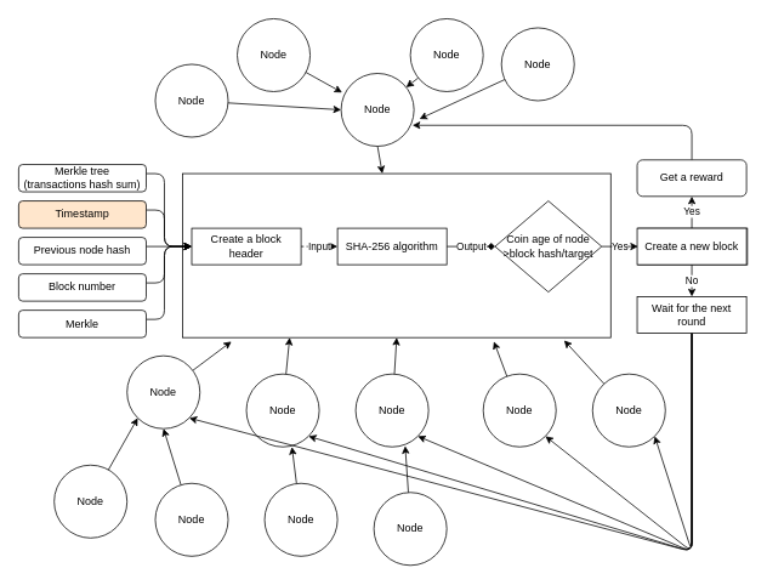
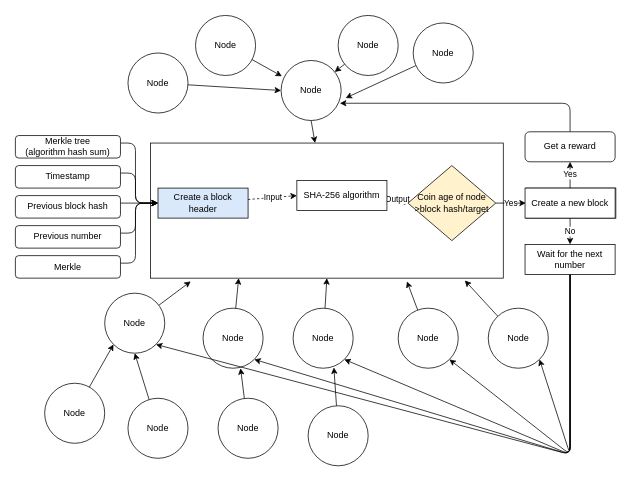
  <mxCell id="0" />
  <mxCell id="1" parent="0" />
  <mxCell id="2" value="" style="rounded=0;whiteSpace=wrap;html=1;" vertex="1" parent="1"><mxGeometry x="200" y="190" width="470" height="180" as="geometry" /></mxCell>
  <mxCell id="3" style="edgeStyle=none;html=1;exitX=1;exitY=0.5;exitDx=0;exitDy=0;" edge="1" parent="1"><mxGeometry relative="1" as="geometry"><mxPoint x="210" y="270" as="targetPoint" /><mxPoint x="160" y="190" as="sourcePoint" /><Array as="points"><mxPoint x="180" y="190" /><mxPoint x="180" y="270" /></Array></mxGeometry></mxCell>
- <mxCell id="4" value="Merkle tree &lt;br&gt;(transactions hash sum)" style="rounded=1;whiteSpace=wrap;html=1;" vertex="1" parent="1"><mxGeometry x="20" y="180" width="140" height="30" as="geometry" /></mxCell>
+ <mxCell id="4" value="Merkle tree &lt;br&gt;(algorithm hash sum)" style="rounded=1;whiteSpace=wrap;html=1;" vertex="1" parent="1"><mxGeometry x="20" y="180" width="140" height="30" as="geometry" /></mxCell>
  <mxCell id="5" style="edgeStyle=none;html=1;entryX=0;entryY=0.5;entryDx=0;entryDy=0;" edge="1" parent="1" target="14"><mxGeometry relative="1" as="geometry"><Array as="points"><mxPoint x="180" y="230" /><mxPoint x="180" y="270" /></Array><mxPoint x="160" y="230" as="sourcePoint" /></mxGeometry></mxCell>
- <mxCell id="6" value="Timestamp" style="rounded=1;whiteSpace=wrap;html=1;fillColor=#ffe6cc;" vertex="1" parent="1"><mxGeometry x="20" y="220" width="140" height="30" as="geometry" /></mxCell>
+ <mxCell id="6" value="Timestamp" style="rounded=1;whiteSpace=wrap;html=1;" vertex="1" parent="1"><mxGeometry x="20" y="220" width="140" height="30" as="geometry" /></mxCell>
  <mxCell id="7" style="edgeStyle=none;html=1;entryX=0;entryY=0.5;entryDx=0;entryDy=0;" edge="1" parent="1" target="14"><mxGeometry relative="1" as="geometry"><mxPoint x="160" y="270" as="sourcePoint" /></mxGeometry></mxCell>
- <mxCell id="8" value="Previous node hash" style="rounded=1;whiteSpace=wrap;html=1;" vertex="1" parent="1"><mxGeometry x="20" y="260" width="140" height="30" as="geometry" /></mxCell>
+ <mxCell id="8" value="Previous block hash" style="rounded=1;whiteSpace=wrap;html=1;" vertex="1" parent="1"><mxGeometry x="20" y="260" width="140" height="30" as="geometry" /></mxCell>
  <mxCell id="9" style="edgeStyle=none;html=1;exitX=1;exitY=0.5;exitDx=0;exitDy=0;" edge="1" parent="1"><mxGeometry relative="1" as="geometry"><mxPoint x="210" y="270" as="targetPoint" /><mxPoint x="160" y="310" as="sourcePoint" /><Array as="points"><mxPoint x="180" y="310" /><mxPoint x="180" y="270" /></Array></mxGeometry></mxCell>
- <mxCell id="10" value="Block number" style="rounded=1;whiteSpace=wrap;html=1;" vertex="1" parent="1"><mxGeometry x="20" y="300" width="140" height="30" as="geometry" /></mxCell>
+ <mxCell id="10" value="Previous number" style="rounded=1;whiteSpace=wrap;html=1;" vertex="1" parent="1"><mxGeometry x="20" y="300" width="140" height="30" as="geometry" /></mxCell>
  <mxCell id="11" style="edgeStyle=none;html=1;entryX=0;entryY=0.5;entryDx=0;entryDy=0;exitX=1;exitY=0.5;exitDx=0;exitDy=0;" edge="1" parent="1" target="14"><mxGeometry relative="1" as="geometry"><Array as="points"><mxPoint x="180" y="350" /><mxPoint x="180" y="270" /></Array><mxPoint x="160" y="350" as="sourcePoint" /></mxGeometry></mxCell>
  <mxCell id="12" value="Merkle" style="rounded=1;whiteSpace=wrap;html=1;" vertex="1" parent="1"><mxGeometry x="20" y="340" width="140" height="30" as="geometry" /></mxCell>
  <mxCell id="13" value="Input" style="edgeStyle=none;html=1;entryX=0;entryY=0.5;entryDx=0;entryDy=0;dashed=1;" edge="1" parent="1" source="14" target="16"><mxGeometry relative="1" as="geometry" /></mxCell>
- <mxCell id="14" value="Create a block header" style="rounded=0;whiteSpace=wrap;html=1;" vertex="1" parent="1"><mxGeometry x="210" y="250" width="120" height="40" as="geometry" /></mxCell>
+ <mxCell id="14" value="Create a block header" style="rounded=0;whiteSpace=wrap;html=1;fillColor=#dae8fc;" vertex="1" parent="1"><mxGeometry x="210" y="250" width="120" height="40" as="geometry" /></mxCell>
  <mxCell id="15" value="Output" style="edgeStyle=none;html=1;exitX=1;exitY=0.5;exitDx=0;exitDy=0;entryX=0;entryY=0.5;entryDx=0;entryDy=0;endArrow=diamond;" edge="1" parent="1" source="16" target="19"><mxGeometry relative="1" as="geometry" /></mxCell>
- <mxCell id="16" value="SHA-256 algorithm" style="rounded=0;whiteSpace=wrap;html=1;" vertex="1" parent="1"><mxGeometry x="370" y="250" width="120" height="40" as="geometry" /></mxCell>
+ <mxCell id="16" value="SHA-256 algorithm" style="rounded=0;whiteSpace=wrap;html=1;" vertex="1" parent="1"><mxGeometry x="395" y="240" width="120" height="40" as="geometry" /></mxCell>
  <mxCell id="17" value="Create a new block" style="rounded=0;whiteSpace=wrap;html=1;" vertex="1" parent="1"><mxGeometry x="700" y="250" width="120" height="40" as="geometry" /></mxCell>
  <mxCell id="18" value="Yes" style="edgeStyle=none;html=1;" edge="1" parent="1" source="19" target="17"><mxGeometry relative="1" as="geometry" /></mxCell>
- <mxCell id="19" value="Coin age of node &amp;gt;block hash/target" style="rhombus;whiteSpace=wrap;html=1;" vertex="1" parent="1"><mxGeometry x="543" y="220" width="117" height="100" as="geometry" /></mxCell>
+ <mxCell id="19" value="Coin age of node &amp;gt;block hash/target" style="rhombus;whiteSpace=wrap;html=1;fillColor=#fff2cc;" vertex="1" parent="1"><mxGeometry x="543" y="220" width="117" height="100" as="geometry" /></mxCell>
  <mxCell id="20" value="Yes" style="edgeStyle=none;html=1;" edge="1" parent="1" source="22" target="34"><mxGeometry relative="1" as="geometry" /></mxCell>
  <mxCell id="21" value="No" style="edgeStyle=none;html=1;exitX=0.5;exitY=1;exitDx=0;exitDy=0;entryX=0.5;entryY=0;entryDx=0;entryDy=0;" edge="1" parent="1" source="22" target="40"><mxGeometry relative="1" as="geometry" /></mxCell>
  <mxCell id="22" value="Create a new block" style="rounded=0;whiteSpace=wrap;html=1;" vertex="1" parent="1"><mxGeometry x="699" y="250" width="120" height="40" as="geometry" /></mxCell>
  <mxCell id="23" style="edgeStyle=none;html=1;entryX=0.114;entryY=1.024;entryDx=0;entryDy=0;entryPerimeter=0;" edge="1" parent="1" source="24" target="2"><mxGeometry relative="1" as="geometry" /></mxCell>
  <mxCell id="24" value="Node" style="ellipse;whiteSpace=wrap;html=1;aspect=fixed;" vertex="1" parent="1"><mxGeometry x="139" y="390" width="80" height="80" as="geometry" /></mxCell>
  <mxCell id="25" style="edgeStyle=none;html=1;entryX=0.5;entryY=1;entryDx=0;entryDy=0;" edge="1" parent="1" source="26" target="2"><mxGeometry relative="1" as="geometry" /></mxCell>
  <mxCell id="26" value="Node" style="ellipse;whiteSpace=wrap;html=1;aspect=fixed;" vertex="1" parent="1"><mxGeometry x="390" y="410" width="80" height="80" as="geometry" /></mxCell>
  <mxCell id="27" style="edgeStyle=none;html=1;entryX=0.727;entryY=1.024;entryDx=0;entryDy=0;entryPerimeter=0;" edge="1" parent="1" source="28" target="2"><mxGeometry relative="1" as="geometry" /></mxCell>
  <mxCell id="28" value="Node" style="ellipse;whiteSpace=wrap;html=1;aspect=fixed;" vertex="1" parent="1"><mxGeometry x="530" y="410" width="80" height="80" as="geometry" /></mxCell>
  <mxCell id="29" style="edgeStyle=none;html=1;entryX=0.891;entryY=1.017;entryDx=0;entryDy=0;entryPerimeter=0;" edge="1" parent="1" source="30" target="2"><mxGeometry relative="1" as="geometry" /></mxCell>
  <mxCell id="30" value="Node" style="ellipse;whiteSpace=wrap;html=1;aspect=fixed;" vertex="1" parent="1"><mxGeometry x="650" y="410" width="80" height="80" as="geometry" /></mxCell>
  <mxCell id="31" style="edgeStyle=none;html=1;entryX=0.25;entryY=1;entryDx=0;entryDy=0;" edge="1" parent="1" source="32" target="2"><mxGeometry relative="1" as="geometry" /></mxCell>
  <mxCell id="32" value="Node" style="ellipse;whiteSpace=wrap;html=1;aspect=fixed;" vertex="1" parent="1"><mxGeometry x="270" y="410" width="80" height="80" as="geometry" /></mxCell>
  <mxCell id="33" style="edgeStyle=none;html=1;entryX=0.979;entryY=0.712;entryDx=0;entryDy=0;entryPerimeter=0;" edge="1" parent="1" source="34" target="50"><mxGeometry relative="1" as="geometry"><Array as="points"><mxPoint x="759" y="137" /></Array></mxGeometry></mxCell>
  <mxCell id="34" value="Get a reward" style="whiteSpace=wrap;html=1;rounded=1;" vertex="1" parent="1"><mxGeometry x="699" y="175" width="120" height="40" as="geometry" /></mxCell>
  <mxCell id="35" style="edgeStyle=none;html=1;exitX=0.5;exitY=1;exitDx=0;exitDy=0;entryX=1;entryY=1;entryDx=0;entryDy=0;" edge="1" parent="1" source="40" target="30"><mxGeometry relative="1" as="geometry"><mxPoint x="710" y="515" as="targetPoint" /><Array as="points"><mxPoint x="759" y="605" /></Array></mxGeometry></mxCell>
  <mxCell id="36" style="edgeStyle=none;html=1;entryX=1;entryY=1;entryDx=0;entryDy=0;" edge="1" parent="1" source="40" target="28"><mxGeometry relative="1" as="geometry"><Array as="points"><mxPoint x="759" y="605" /></Array></mxGeometry></mxCell>
  <mxCell id="37" style="edgeStyle=none;html=1;entryX=1;entryY=1;entryDx=0;entryDy=0;" edge="1" parent="1" source="40" target="26"><mxGeometry relative="1" as="geometry"><Array as="points"><mxPoint x="759" y="605" /></Array></mxGeometry></mxCell>
  <mxCell id="38" style="edgeStyle=none;html=1;entryX=1;entryY=1;entryDx=0;entryDy=0;" edge="1" parent="1" source="40" target="32"><mxGeometry relative="1" as="geometry"><Array as="points"><mxPoint x="759" y="605" /></Array></mxGeometry></mxCell>
  <mxCell id="39" style="edgeStyle=none;html=1;entryX=1;entryY=1;entryDx=0;entryDy=0;" edge="1" parent="1" source="40" target="24"><mxGeometry relative="1" as="geometry"><Array as="points"><mxPoint x="759" y="605" /></Array></mxGeometry></mxCell>
- <mxCell id="40" value="Wait for the next round" style="rounded=0;whiteSpace=wrap;html=1;" vertex="1" parent="1"><mxGeometry x="699" y="325" width="120" height="40" as="geometry" /></mxCell>
+ <mxCell id="40" value="Wait for the next number" style="rounded=0;whiteSpace=wrap;html=1;" vertex="1" parent="1"><mxGeometry x="699" y="325" width="120" height="40" as="geometry" /></mxCell>
  <mxCell id="41" style="edgeStyle=none;html=1;entryX=0;entryY=1;entryDx=0;entryDy=0;" edge="1" parent="1" source="42" target="24"><mxGeometry relative="1" as="geometry" /></mxCell>
  <mxCell id="42" value="Node" style="ellipse;whiteSpace=wrap;html=1;aspect=fixed;" vertex="1" parent="1"><mxGeometry x="59" y="510" width="80" height="80" as="geometry" /></mxCell>
  <mxCell id="43" style="edgeStyle=none;html=1;entryX=0.5;entryY=1;entryDx=0;entryDy=0;" edge="1" parent="1" source="44" target="24"><mxGeometry relative="1" as="geometry" /></mxCell>
  <mxCell id="44" value="Node" style="ellipse;whiteSpace=wrap;html=1;aspect=fixed;" vertex="1" parent="1"><mxGeometry x="170" y="530" width="80" height="80" as="geometry" /></mxCell>
  <mxCell id="45" style="edgeStyle=none;html=1;" edge="1" parent="1" source="46"><mxGeometry relative="1" as="geometry"><mxPoint x="320" y="490" as="targetPoint" /></mxGeometry></mxCell>
  <mxCell id="46" value="Node" style="ellipse;whiteSpace=wrap;html=1;aspect=fixed;" vertex="1" parent="1"><mxGeometry x="290" y="530" width="80" height="80" as="geometry" /></mxCell>
  <mxCell id="47" style="edgeStyle=none;html=1;entryX=0.679;entryY=0.987;entryDx=0;entryDy=0;entryPerimeter=0;" edge="1" parent="1" source="48" target="26"><mxGeometry relative="1" as="geometry" /></mxCell>
  <mxCell id="48" value="Node" style="ellipse;whiteSpace=wrap;html=1;aspect=fixed;" vertex="1" parent="1"><mxGeometry x="410" y="540" width="80" height="80" as="geometry" /></mxCell>
  <mxCell id="49" style="edgeStyle=none;html=1;exitX=0.5;exitY=1;exitDx=0;exitDy=0;" edge="1" parent="1" source="50" target="2"><mxGeometry relative="1" as="geometry" /></mxCell>
  <mxCell id="50" value="Node" style="ellipse;whiteSpace=wrap;html=1;aspect=fixed;" vertex="1" parent="1"><mxGeometry x="374" y="80" width="80" height="80" as="geometry" /></mxCell>
  <mxCell id="51" style="edgeStyle=none;html=1;entryX=0;entryY=0.5;entryDx=0;entryDy=0;" edge="1" parent="1" source="52" target="50"><mxGeometry relative="1" as="geometry" /></mxCell>
  <mxCell id="52" value="Node" style="ellipse;whiteSpace=wrap;html=1;aspect=fixed;" vertex="1" parent="1"><mxGeometry x="170" y="70" width="80" height="80" as="geometry" /></mxCell>
  <mxCell id="53" style="edgeStyle=none;html=1;entryX=0.013;entryY=0.262;entryDx=0;entryDy=0;entryPerimeter=0;" edge="1" parent="1" source="54" target="50"><mxGeometry relative="1" as="geometry" /></mxCell>
  <mxCell id="54" value="Node" style="ellipse;whiteSpace=wrap;html=1;aspect=fixed;" vertex="1" parent="1"><mxGeometry x="260" width="80" height="80" as="geometry" y="20" /></mxCell>
  <mxCell id="55" style="edgeStyle=none;html=1;" edge="1" parent="1" source="56" target="50"><mxGeometry relative="1" as="geometry" /></mxCell>
  <mxCell id="56" value="Node" style="ellipse;whiteSpace=wrap;html=1;aspect=fixed;" vertex="1" parent="1"><mxGeometry x="450" width="80" height="80" as="geometry" y="20" /></mxCell>
  <mxCell id="57" style="edgeStyle=none;html=1;" edge="1" parent="1" source="58"><mxGeometry relative="1" as="geometry"><mxPoint x="460" y="130" as="targetPoint" /></mxGeometry></mxCell>
  <mxCell id="58" value="Node" style="ellipse;whiteSpace=wrap;html=1;aspect=fixed;" vertex="1" parent="1"><mxGeometry x="550" y="30" width="80" height="80" as="geometry" /></mxCell>
